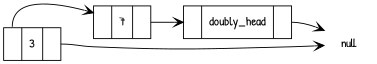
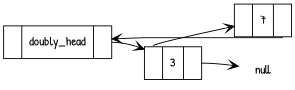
  digraph {
    fontname="Patrick Hand"
    rankdir=LR
    node [fontname="Patrick Hand" shape=record]
    edge [arrowhead=vee fontname="Patrick Hand" tailclip=false tailport=next]
    n1 [label="{ <prev> | doubly_head | <next>  }"]
    n2 [label="{ <prev> | 3 | <next>  }"]
    n3 [label="{ <prev> | 7 | <next>  }"]
    n4 [label=null shape=none]
-   n1 -> n4
+   n1 -> n2
    n2 -> n3 [tailport=prev]
    n2 -> n4
    n3 -> n1
  }
